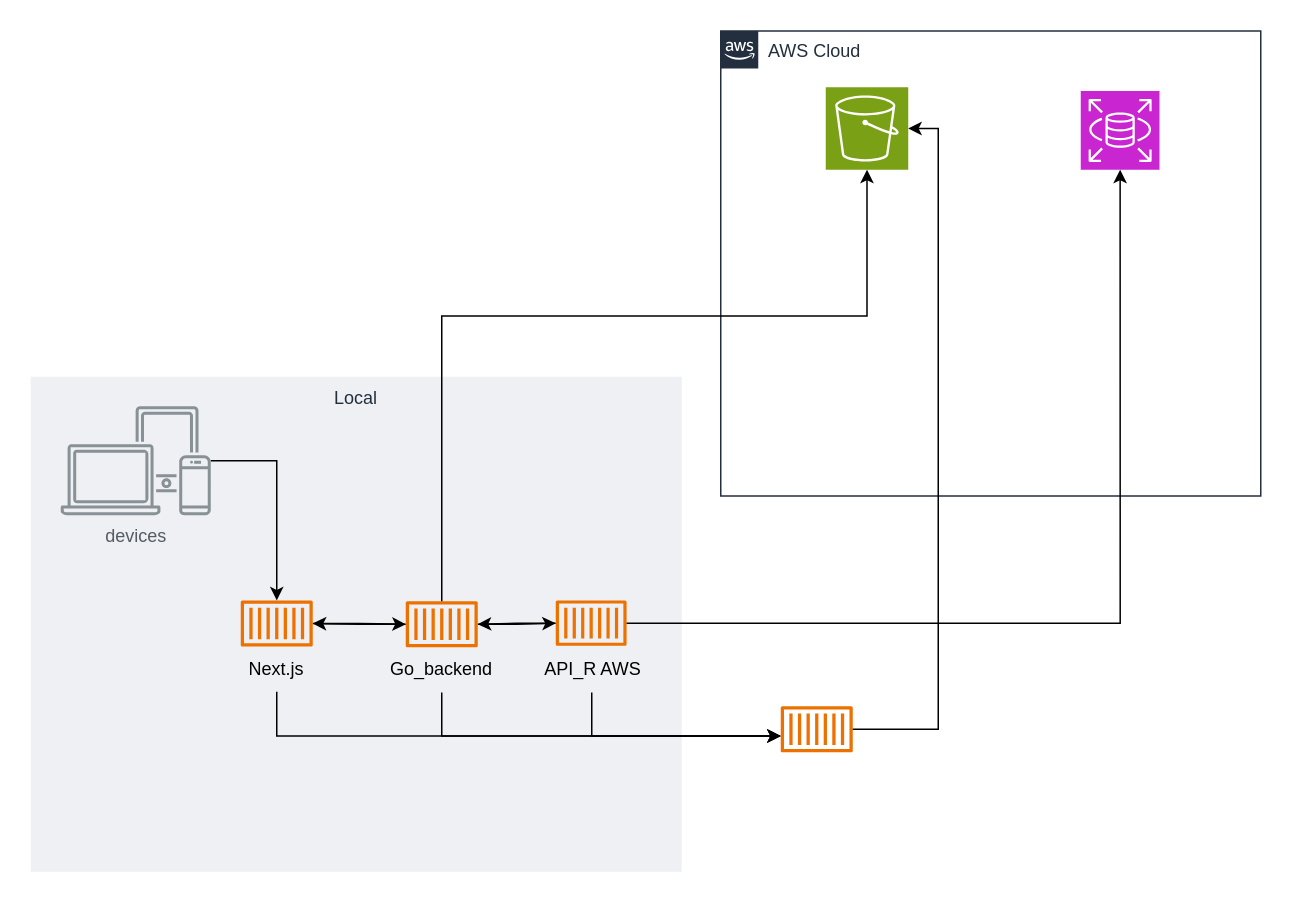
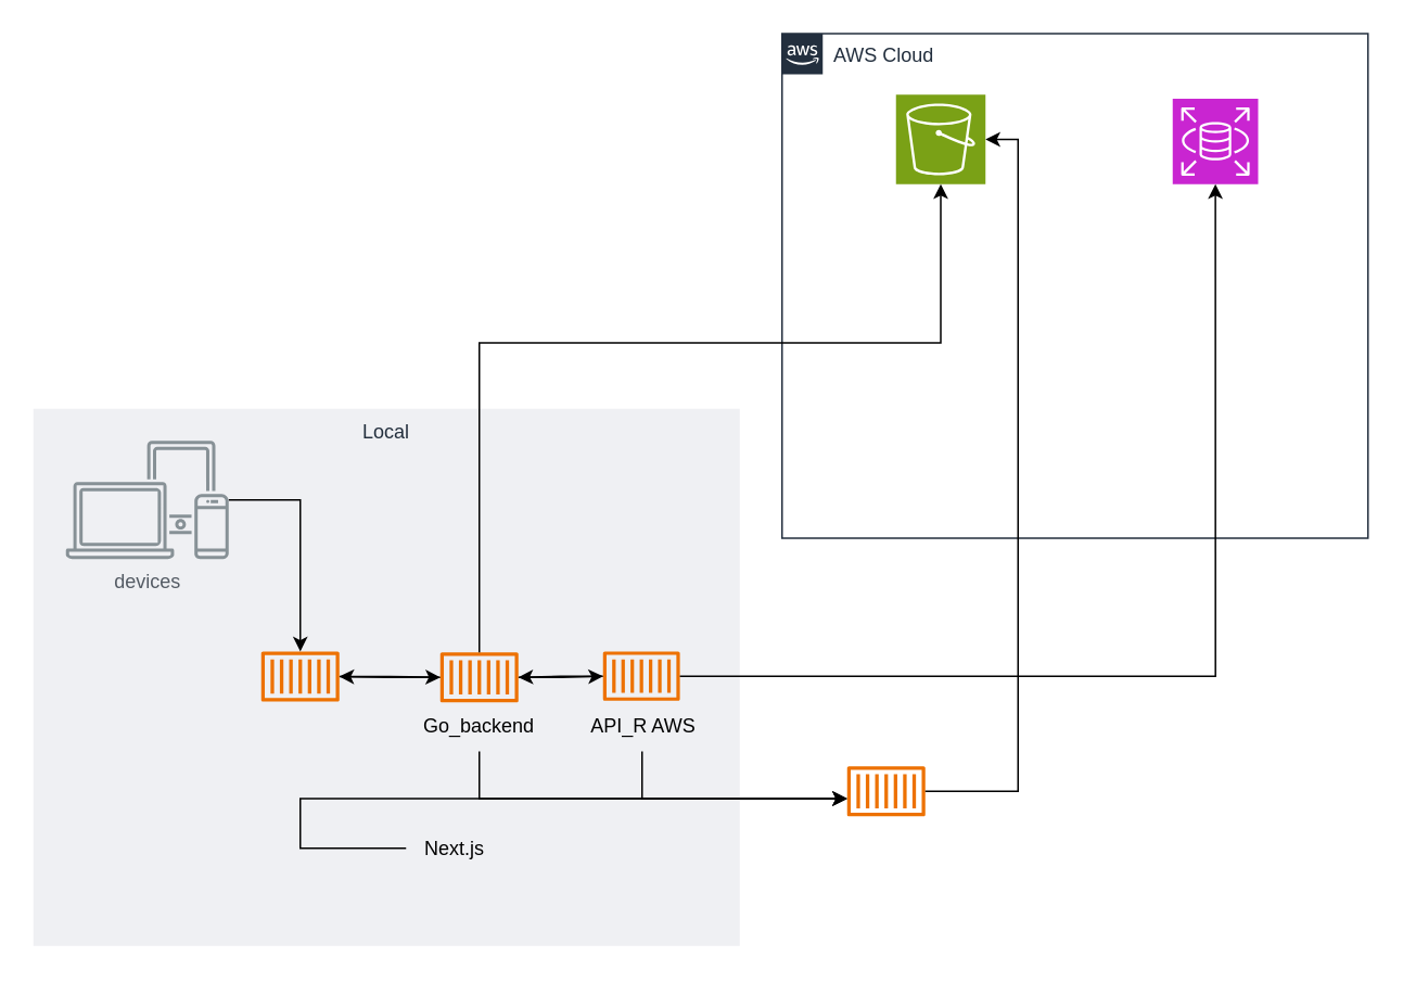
  <mxCell id="0" />
  <mxCell id="1" parent="0" />
  <mxCell id="2" value="AWS Cloud" style="points=[[0,0],[0.25,0],[0.5,0],[0.75,0],[1,0],[1,0.25],[1,0.5],[1,0.75],[1,1],[0.75,1],[0.5,1],[0.25,1],[0,1],[0,0.75],[0,0.5],[0,0.25]];outlineConnect=0;gradientColor=none;html=1;whiteSpace=wrap;fontSize=12;fontStyle=0;container=1;pointerEvents=0;collapsible=0;recursiveResize=0;shape=mxgraph.aws4.group;grIcon=mxgraph.aws4.group_aws_cloud_alt;strokeColor=#232F3E;fillColor=none;verticalAlign=top;align=left;spacingLeft=30;fontColor=#232F3E;dashed=0;" parent="1" vertex="1"><mxGeometry x="480" y="20" width="360" height="310" as="geometry" /></mxCell>
  <mxCell id="3" value="" style="sketch=0;points=[[0,0,0],[0.25,0,0],[0.5,0,0],[0.75,0,0],[1,0,0],[0,1,0],[0.25,1,0],[0.5,1,0],[0.75,1,0],[1,1,0],[0,0.25,0],[0,0.5,0],[0,0.75,0],[1,0.25,0],[1,0.5,0],[1,0.75,0]];outlineConnect=0;fontColor=#232F3E;fillColor=#7AA116;strokeColor=#ffffff;dashed=0;verticalLabelPosition=bottom;verticalAlign=top;align=center;html=1;fontSize=12;fontStyle=0;aspect=fixed;shape=mxgraph.aws4.resourceIcon;resIcon=mxgraph.aws4.s3;" parent="2" vertex="1"><mxGeometry x="70" y="37.5" width="55" height="55" as="geometry" /></mxCell>
  <mxCell id="4" value="" style="sketch=0;points=[[0,0,0],[0.25,0,0],[0.5,0,0],[0.75,0,0],[1,0,0],[0,1,0],[0.25,1,0],[0.5,1,0],[0.75,1,0],[1,1,0],[0,0.25,0],[0,0.5,0],[0,0.75,0],[1,0.25,0],[1,0.5,0],[1,0.75,0]];outlineConnect=0;fontColor=#232F3E;fillColor=#C925D1;strokeColor=#ffffff;dashed=0;verticalLabelPosition=bottom;verticalAlign=top;align=center;html=1;fontSize=12;fontStyle=0;aspect=fixed;shape=mxgraph.aws4.resourceIcon;resIcon=mxgraph.aws4.rds;" parent="2" vertex="1"><mxGeometry x="240" y="40" width="52.5" height="52.5" as="geometry" /></mxCell>
  <mxCell id="5" value="Local" style="fillColor=#EFF0F3;strokeColor=none;dashed=0;verticalAlign=top;fontStyle=0;fontColor=#232F3D;whiteSpace=wrap;html=1;" parent="1" vertex="1"><mxGeometry y="250.5" width="434" height="330" as="geometry" x="20" /></mxCell>
  <mxCell id="6" style="edgeStyle=orthogonalEdgeStyle;rounded=0;orthogonalLoop=1;jettySize=auto;html=1;" parent="1" source="7" target="10" edge="1"><mxGeometry relative="1" as="geometry" /></mxCell>
  <mxCell id="7" value="" style="sketch=0;outlineConnect=0;fontColor=#232F3E;gradientColor=none;fillColor=#ED7100;strokeColor=none;dashed=0;verticalLabelPosition=bottom;verticalAlign=top;align=center;html=1;fontSize=12;fontStyle=0;aspect=fixed;pointerEvents=1;shape=mxgraph.aws4.container_1;" parent="1" vertex="1"><mxGeometry x="160" y="399.5" width="48" height="31" as="geometry" /></mxCell>
  <mxCell id="8" style="edgeStyle=orthogonalEdgeStyle;rounded=0;orthogonalLoop=1;jettySize=auto;html=1;" parent="1" source="10" target="12" edge="1"><mxGeometry relative="1" as="geometry" /></mxCell>
  <mxCell id="9" style="edgeStyle=orthogonalEdgeStyle;rounded=0;orthogonalLoop=1;jettySize=auto;html=1;" parent="1" source="10" target="7" edge="1"><mxGeometry relative="1" as="geometry" /></mxCell>
  <mxCell id="10" value="" style="sketch=0;outlineConnect=0;fontColor=#232F3E;gradientColor=none;fillColor=#ED7100;strokeColor=none;dashed=0;verticalLabelPosition=bottom;verticalAlign=top;align=center;html=1;fontSize=12;fontStyle=0;aspect=fixed;pointerEvents=1;shape=mxgraph.aws4.container_1;" parent="1" vertex="1"><mxGeometry x="270" y="400" width="48" height="31" as="geometry" /></mxCell>
  <mxCell id="11" style="edgeStyle=orthogonalEdgeStyle;rounded=0;orthogonalLoop=1;jettySize=auto;html=1;" parent="1" source="12" target="10" edge="1"><mxGeometry relative="1" as="geometry" /></mxCell>
  <mxCell id="12" value="" style="sketch=0;outlineConnect=0;fontColor=#232F3E;gradientColor=none;fillColor=#ED7100;strokeColor=none;dashed=0;verticalLabelPosition=bottom;verticalAlign=top;align=center;html=1;fontSize=12;fontStyle=0;aspect=fixed;pointerEvents=1;shape=mxgraph.aws4.container_1;" parent="1" vertex="1"><mxGeometry x="370" y="399.5" width="47.23" height="30.5" as="geometry" /></mxCell>
  <mxCell id="13" value="" style="sketch=0;outlineConnect=0;fontColor=#232F3E;gradientColor=none;fillColor=#ED7100;strokeColor=none;dashed=0;verticalLabelPosition=bottom;verticalAlign=top;align=center;html=1;fontSize=12;fontStyle=0;aspect=fixed;pointerEvents=1;shape=mxgraph.aws4.container_1;" parent="1" vertex="1"><mxGeometry x="520" y="470" width="48" height="31" as="geometry" /></mxCell>
  <mxCell id="14" style="edgeStyle=orthogonalEdgeStyle;rounded=0;orthogonalLoop=1;jettySize=auto;html=1;" parent="1" source="15" target="13" edge="1"><mxGeometry relative="1" as="geometry"><Array as="points"><mxPoint x="394" y="490" /></Array></mxGeometry></mxCell>
  <mxCell id="15" value="API_R AWS" style="text;html=1;align=center;verticalAlign=middle;whiteSpace=wrap;rounded=0;" parent="1" vertex="1"><mxGeometry x="360" y="431" width="70" height="30" as="geometry" /></mxCell>
  <mxCell id="16" style="edgeStyle=orthogonalEdgeStyle;rounded=0;orthogonalLoop=1;jettySize=auto;html=1;" parent="1" source="17" target="13" edge="1"><mxGeometry relative="1" as="geometry"><Array as="points"><mxPoint x="294" y="490" /></Array></mxGeometry></mxCell>
  <mxCell id="17" value="Go_backend" style="text;html=1;align=center;verticalAlign=middle;whiteSpace=wrap;rounded=0;" parent="1" vertex="1"><mxGeometry x="264" y="431" width="60" height="30" as="geometry" /></mxCell>
  <mxCell id="18" style="edgeStyle=orthogonalEdgeStyle;rounded=0;orthogonalLoop=1;jettySize=auto;html=1;" parent="1" source="19" target="13" edge="1"><mxGeometry relative="1" as="geometry"><Array as="points"><mxPoint x="184" y="490" /></Array></mxGeometry></mxCell>
- <mxCell id="19" value="Next.js" style="text;html=1;align=center;verticalAlign=middle;whiteSpace=wrap;rounded=0;" parent="1" vertex="1"><mxGeometry x="154" y="430.5" width="60" height="30" as="geometry" /></mxCell>
+ <mxCell id="19" value="Next.js" style="text;html=1;align=center;verticalAlign=middle;whiteSpace=wrap;rounded=0;" parent="1" vertex="1"><mxGeometry x="249" y="505.5" width="60" height="30" as="geometry" /></mxCell>
  <mxCell id="20" style="edgeStyle=orthogonalEdgeStyle;rounded=0;orthogonalLoop=1;jettySize=auto;html=1;" parent="1" source="21" target="7" edge="1"><mxGeometry relative="1" as="geometry" /></mxCell>
  <mxCell id="21" value="devices" style="sketch=0;outlineConnect=0;gradientColor=none;fontColor=#545B64;strokeColor=none;fillColor=#879196;dashed=0;verticalLabelPosition=bottom;verticalAlign=top;align=center;html=1;fontSize=12;fontStyle=0;aspect=fixed;shape=mxgraph.aws4.illustration_devices;pointerEvents=1" parent="1" vertex="1"><mxGeometry x="40" y="270" width="100" height="73" as="geometry" /></mxCell>
  <mxCell id="22" style="edgeStyle=orthogonalEdgeStyle;rounded=0;orthogonalLoop=1;jettySize=auto;html=1;entryX=0.5;entryY=1;entryDx=0;entryDy=0;entryPerimeter=0;" parent="1" source="10" target="3" edge="1"><mxGeometry relative="1" as="geometry"><Array as="points"><mxPoint x="294" y="210" /><mxPoint x="578" y="210" /></Array></mxGeometry></mxCell>
  <mxCell id="23" style="edgeStyle=orthogonalEdgeStyle;rounded=0;orthogonalLoop=1;jettySize=auto;html=1;entryX=1;entryY=0.5;entryDx=0;entryDy=0;entryPerimeter=0;" parent="1" source="13" target="3" edge="1"><mxGeometry relative="1" as="geometry"><Array as="points"><mxPoint x="625" y="486" /><mxPoint x="625" y="85" /></Array></mxGeometry></mxCell>
  <mxCell id="24" style="edgeStyle=orthogonalEdgeStyle;rounded=0;orthogonalLoop=1;jettySize=auto;html=1;entryX=0.5;entryY=1;entryDx=0;entryDy=0;entryPerimeter=0;" edge="1" parent="1" source="12" target="4"><mxGeometry relative="1" as="geometry" /></mxCell>
